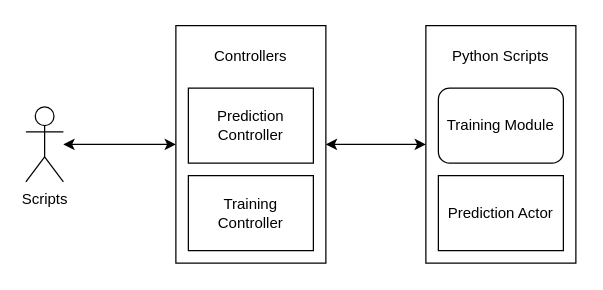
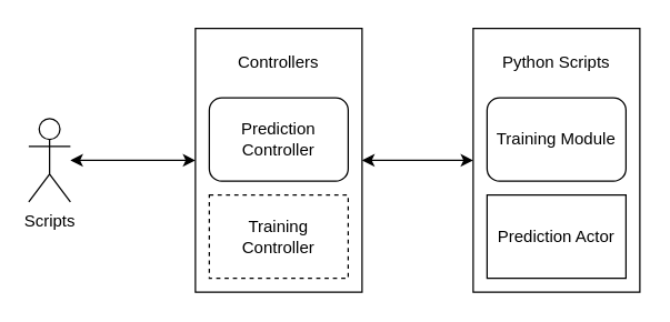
  <mxCell id="0" />
  <mxCell id="1" parent="0" />
  <mxCell id="2" value="Scripts" style="shape=umlActor;verticalLabelPosition=bottom;verticalAlign=top;html=1;outlineConnect=0;" vertex="1" parent="1"><mxGeometry x="20" y="85" width="30" height="60" as="geometry" /></mxCell>
  <mxCell id="3" value="" style="group" vertex="1" connectable="0" parent="1"><mxGeometry x="340" y="20" width="120" height="190" as="geometry" /></mxCell>
  <mxCell id="4" value="" style="rounded=0;whiteSpace=wrap;html=1;" vertex="1" parent="3"><mxGeometry width="120" height="190" as="geometry" /></mxCell>
  <mxCell id="5" value="Training Module" style="whiteSpace=wrap;html=1;rounded=1;" vertex="1" parent="3"><mxGeometry x="10" y="50" width="100" height="60" as="geometry" /></mxCell>
  <mxCell id="6" value="Prediction Actor" style="rounded=0;whiteSpace=wrap;html=1;" vertex="1" parent="3"><mxGeometry x="10" y="120" width="100" height="60" as="geometry" /></mxCell>
  <mxCell id="7" value="Python Scripts" style="text;html=1;align=center;verticalAlign=middle;whiteSpace=wrap;rounded=0;" vertex="1" parent="3"><mxGeometry x="20" y="10" width="80" height="30" as="geometry" /></mxCell>
  <mxCell id="8" value="" style="group" vertex="1" connectable="0" parent="1"><mxGeometry x="140" y="20" width="120" height="190" as="geometry" /></mxCell>
  <mxCell id="9" value="" style="rounded=0;whiteSpace=wrap;html=1;" vertex="1" parent="8"><mxGeometry width="120" height="190" as="geometry" /></mxCell>
- <mxCell id="10" value="Training Controller" style="rounded=0;whiteSpace=wrap;html=1;" vertex="1" parent="8"><mxGeometry x="10" y="120" width="100" height="60" as="geometry" /></mxCell>
- <mxCell id="11" value="Prediction Controller" style="rounded=0;whiteSpace=wrap;html=1;" vertex="1" parent="8"><mxGeometry x="10" y="50" width="100" height="60" as="geometry" /></mxCell>
+ <mxCell id="10" value="Training Controller" style="rounded=0;whiteSpace=wrap;html=1;dashed=1;" vertex="1" parent="8"><mxGeometry x="10" y="120" width="100" height="60" as="geometry" /></mxCell>
+ <mxCell id="11" value="Prediction Controller" style="whiteSpace=wrap;html=1;rounded=1;" vertex="1" parent="8"><mxGeometry x="10" y="50" width="100" height="60" as="geometry" /></mxCell>
  <mxCell id="12" value="Controllers" style="text;html=1;align=center;verticalAlign=middle;whiteSpace=wrap;rounded=0;" vertex="1" parent="8"><mxGeometry x="30" y="10" width="60" height="30" as="geometry" /></mxCell>
  <mxCell id="13" value="" style="endArrow=classic;startArrow=classic;html=1;rounded=0;" edge="1" parent="1" source="4" target="9"><mxGeometry width="50" height="50" relative="1" as="geometry"><mxPoint x="330" y="140" as="sourcePoint" /><mxPoint x="380" y="90" as="targetPoint" /></mxGeometry></mxCell>
  <mxCell id="14" value="" style="endArrow=classic;startArrow=classic;html=1;rounded=0;" edge="1" parent="1" source="9" target="2"><mxGeometry width="50" height="50" relative="1" as="geometry"><mxPoint x="350" y="125" as="sourcePoint" /><mxPoint x="270" y="125" as="targetPoint" /></mxGeometry></mxCell>
